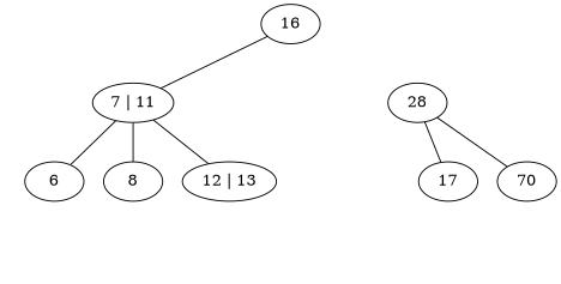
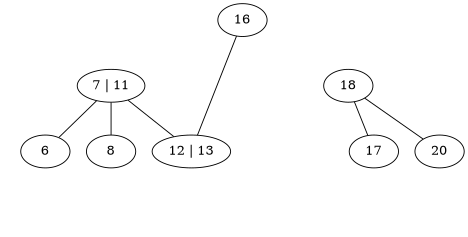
  graph {
    edge [style=invis]
    n1 [label=16]
    n2 [label="7 | 11"]
    "" [style=invisible]
    n4 [label=6]
    n5 [label=8]
    n6 [label="12 | 13"]
-   n7 [label=28]
+   n7 [label=18]
    n8 [label=17]
-   n9 [label=70]
-   n1 -- n2 [style=""]
+   n9 [label=20]
+   n1 -- n6 [style=""]
    n1 -- ""
    n1 -- ""
    n2 -- ""
    n2 -- n4 [style=""]
    n2 -- n5 [style=""]
    n2 -- n6 [style=""]
    n4 -- ""
    n4 -- ""
    n4 -- ""
    n4 -- ""
    n5 -- ""
    n5 -- ""
    n5 -- ""
    n5 -- ""
    n6 -- ""
    n6 -- ""
    n6 -- ""
    n6 -- ""
    n7 -- ""
    n7 -- ""
    n7 -- n8 [style=""]
    n7 -- n9 [style=""]
    n8 -- ""
    n8 -- ""
    n8 -- ""
    n8 -- ""
    n9 -- ""
    n9 -- ""
    n9 -- ""
    n9 -- ""
  }
